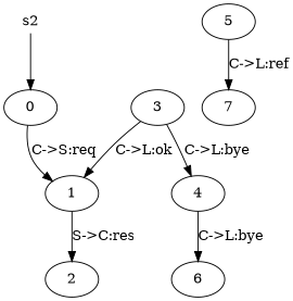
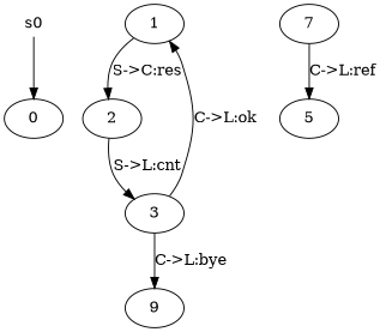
  digraph {
-   s0 [height=0 shape=none width=0 label=s2]
+   s0 [height=0 shape=none width=0]
    0
    1
    2
    3
-   4
-   6
+   4 [label=9]
    5
    7
    s0 -> 0
-   0 -> 1 [label="C->S:req"]
    1 -> 2 [label="S->C:res"]
+   2 -> 3 [label="S->L:cnt"]
    3 -> 1 [label="C->L:ok"]
    3 -> 4 [label="C->L:bye"]
-   4 -> 6 [label="C->L:bye"]
-   5 -> 7 [label="C->L:ref"]
+   7 -> 5 [label="C->L:ref"]
  }
